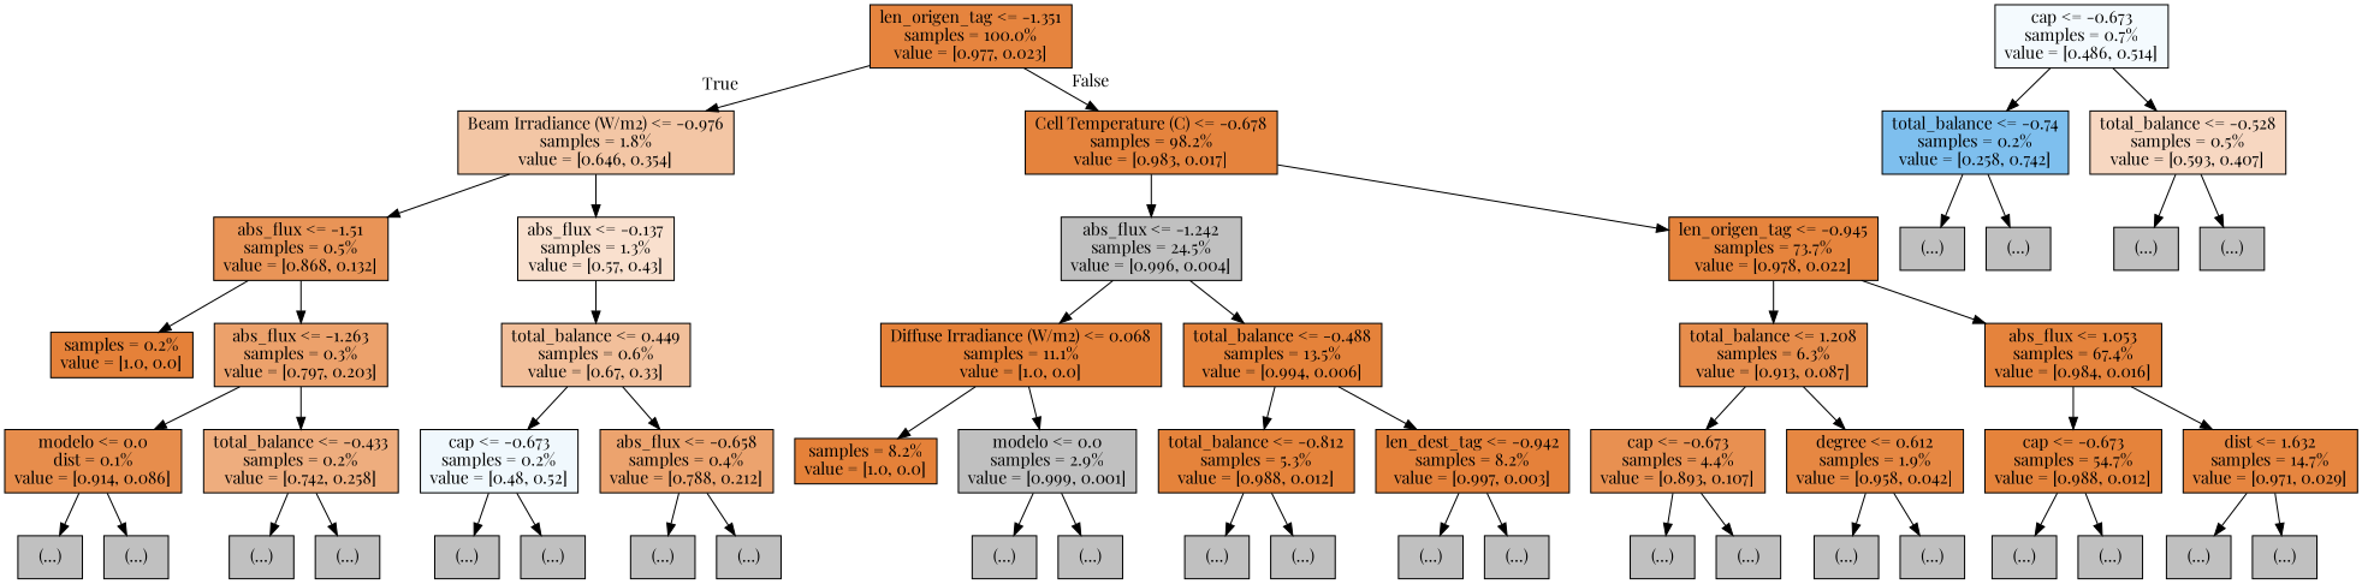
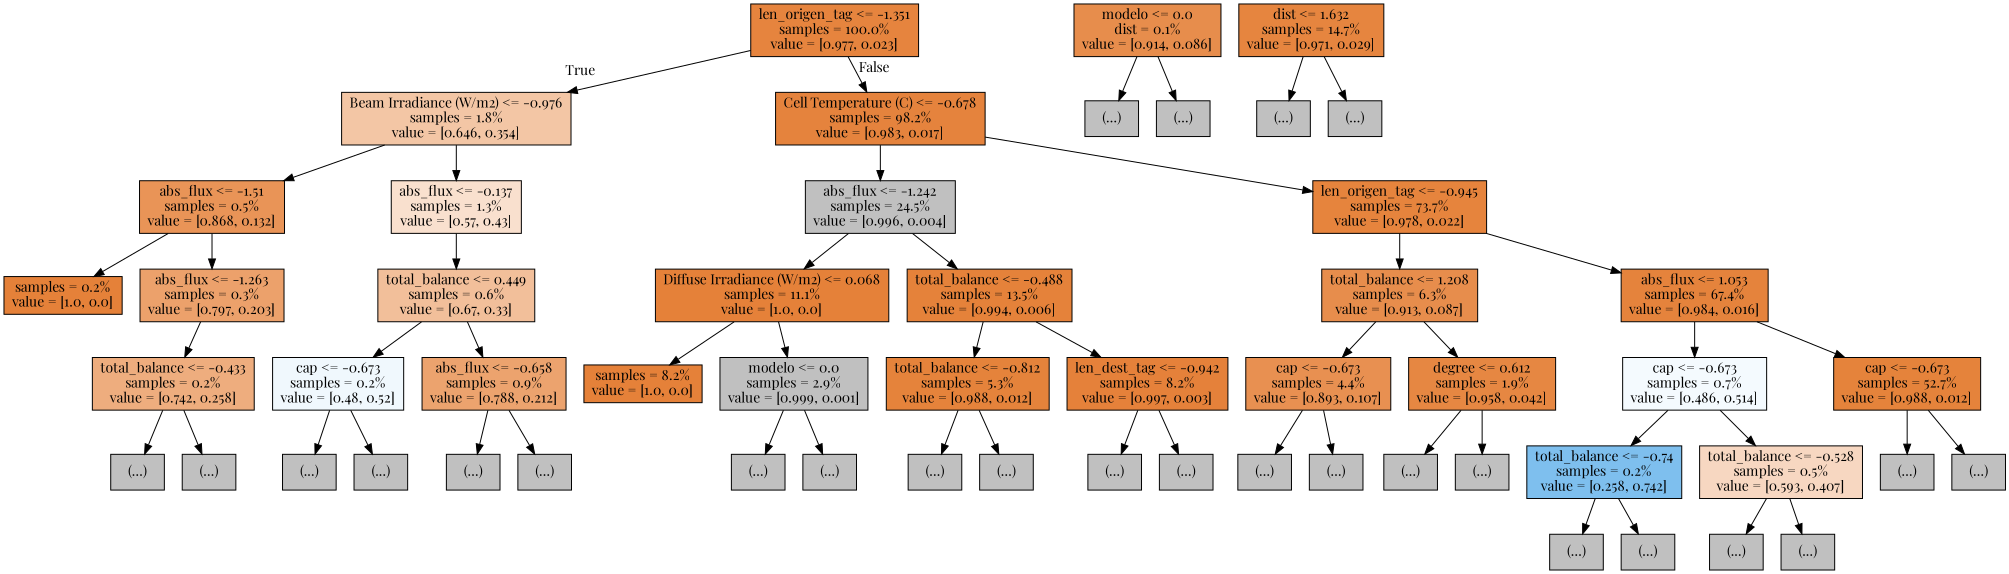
  digraph {
    fontname="Playfair Display"
    node [color=black fillcolor="#C0C0C0" fontname="Playfair Display" shape=box style=filled]
    edge [fontname="Playfair Display"]
    n1 [fillcolor="#e6843e" label="len_origen_tag <= -1.351\nsamples = 100.0%\nvalue = [0.977, 0.023]"]
    n2 [fillcolor="#f3c6a5" label="Beam Irradiance (W/m2) <= -0.976\nsamples = 1.8%\nvalue = [0.646, 0.354]"]
    n3 [fillcolor="#e5833d" label="Cell Temperature (C) <= -0.678\nsamples = 98.2%\nvalue = [0.983, 0.017]"]
    n4 [fillcolor="#e99457" label="abs_flux <= -1.51\nsamples = 0.5%\nvalue = [0.868, 0.132]"]
    n5 [fillcolor="#f9e0ce" label="abs_flux <= -0.137\nsamples = 1.3%\nvalue = [0.57, 0.43]"]
    n6 [label="abs_flux <= -1.242\nsamples = 24.5%\nvalue = [0.996, 0.004]"]
    n7 [fillcolor="#e6843d" label="len_origen_tag <= -0.945\nsamples = 73.7%\nvalue = [0.978, 0.022]"]
    n8 [fillcolor="#e58139" label="samples = 0.2%\nvalue = [1.0, 0.0]"]
    n9 [fillcolor="#eca16b" label="abs_flux <= -1.263\nsamples = 0.3%\nvalue = [0.797, 0.203]"]
    n10 [fillcolor="#f2bf9a" label="total_balance <= 0.449\nsamples = 0.6%\nvalue = [0.67, 0.33]"]
    n11 [fillcolor="#e78d4c" label="modelo <= 0.0\ndist = 0.1%\nvalue = [0.914, 0.086]"]
    n12 [fillcolor="#eead7e" label="total_balance <= -0.433\nsamples = 0.2%\nvalue = [0.742, 0.258]"]
    n13 [label="(...)"]
    n14 [label="(...)"]
    n15 [label="(...)"]
    n16 [label="(...)"]
    n17 [fillcolor="#f0f8fd" label="cap <= -0.673\nsamples = 0.2%\nvalue = [0.48, 0.52]"]
-   n18 [fillcolor="#eca36e" label="abs_flux <= -0.658\nsamples = 0.4%\nvalue = [0.788, 0.212]"]
+   n18 [fillcolor="#eca36e" label="abs_flux <= -0.658\nsamples = 0.9%\nvalue = [0.788, 0.212]"]
    n19 [fillcolor="#f4fafe" label="cap <= -0.673\nsamples = 0.7%\nvalue = [0.486, 0.514]"]
    n20 [fillcolor="#7ebfee" label="total_balance <= -0.74\nsamples = 0.2%\nvalue = [0.258, 0.742]"]
    n21 [fillcolor="#f7d7c1" label="total_balance <= -0.528\nsamples = 0.5%\nvalue = [0.593, 0.407]"]
    n22 [label="(...)"]
    n23 [label="(...)"]
    n24 [label="(...)"]
    n25 [label="(...)"]
    n26 [label="(...)"]
    n27 [label="(...)"]
    n28 [label="(...)"]
    n29 [label="(...)"]
    n30 [fillcolor="#e58139" label="Diffuse Irradiance (W/m2) <= 0.068\nsamples = 11.1%\nvalue = [1.0, 0.0]"]
    n31 [fillcolor="#e5823a" label="total_balance <= -0.488\nsamples = 13.5%\nvalue = [0.994, 0.006]"]
    n32 [fillcolor="#e78d4c" label="total_balance <= 1.208\nsamples = 6.3%\nvalue = [0.913, 0.087]"]
    n33 [fillcolor="#e5833c" label="abs_flux <= 1.053\nsamples = 67.4%\nvalue = [0.984, 0.016]"]
    n34 [fillcolor="#e58139" label="samples = 8.2%\nvalue = [1.0, 0.0]"]
    n35 [label="modelo <= 0.0\nsamples = 2.9%\nvalue = [0.999, 0.001]"]
    n36 [fillcolor="#e5833b" label="total_balance <= -0.812\nsamples = 5.3%\nvalue = [0.988, 0.012]"]
    n37 [fillcolor="#e5813a" label="len_dest_tag <= -0.942\nsamples = 8.2%\nvalue = [0.997, 0.003]"]
    n38 [label="(...)"]
    n39 [label="(...)"]
    n40 [label="(...)"]
    n41 [label="(...)"]
    n42 [label="(...)"]
    n43 [label="(...)"]
    n44 [fillcolor="#e89051" label="cap <= -0.673\nsamples = 4.4%\nvalue = [0.893, 0.107]"]
    n45 [fillcolor="#e68742" label="degree <= 0.612\nsamples = 1.9%\nvalue = [0.958, 0.042]"]
-   n46 [fillcolor="#e5833b" label="cap <= -0.673\nsamples = 54.7%\nvalue = [0.988, 0.012]"]
+   n46 [fillcolor="#e5833b" label="cap <= -0.673\nsamples = 52.7%\nvalue = [0.988, 0.012]"]
    n47 [fillcolor="#e6853f" label="dist <= 1.632\nsamples = 14.7%\nvalue = [0.971, 0.029]"]
    n48 [label="(...)"]
    n49 [label="(...)"]
    n50 [label="(...)"]
    n51 [label="(...)"]
    n52 [label="(...)"]
    n53 [label="(...)"]
    n54 [label="(...)"]
    n55 [label="(...)"]
    n1 -> n2 [headlabel=True labelangle=45 labeldistance=2.5]
    n1 -> n3 [headlabel=False labelangle=-45 labeldistance=2.5]
    n2 -> n4
    n2 -> n5
    n3 -> n6
    n3 -> n7
    n4 -> n8
    n4 -> n9
    n5 -> n10
    n6 -> n30
    n6 -> n31
    n7 -> n32
    n7 -> n33
-   n9 -> n11
    n9 -> n12
    n10 -> n17
    n10 -> n18
    n11 -> n13
    n11 -> n14
    n12 -> n15
    n12 -> n16
    n17 -> n22
    n17 -> n23
    n18 -> n24
    n18 -> n25
    n19 -> n20
    n19 -> n21
    n20 -> n26
    n20 -> n27
    n21 -> n28
    n21 -> n29
    n30 -> n34
    n30 -> n35
    n31 -> n36
    n31 -> n37
    n32 -> n44
    n32 -> n45
    n33 -> n46
-   n33 -> n47
+   n33 -> n19
    n35 -> n38
    n35 -> n39
    n36 -> n40
    n36 -> n41
    n37 -> n42
    n37 -> n43
    n44 -> n48
    n44 -> n49
    n45 -> n50
    n45 -> n51
    n46 -> n52
    n46 -> n53
    n47 -> n54
    n47 -> n55
  }
